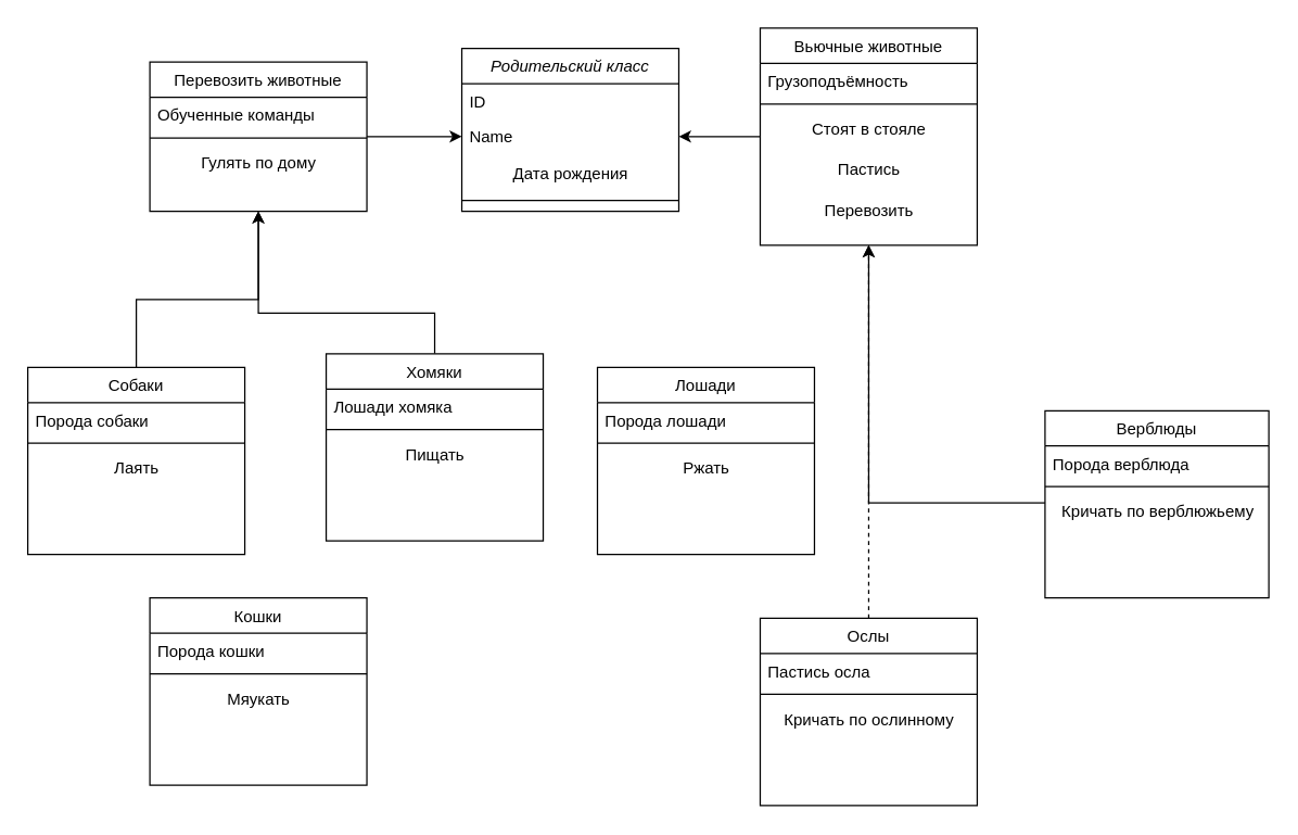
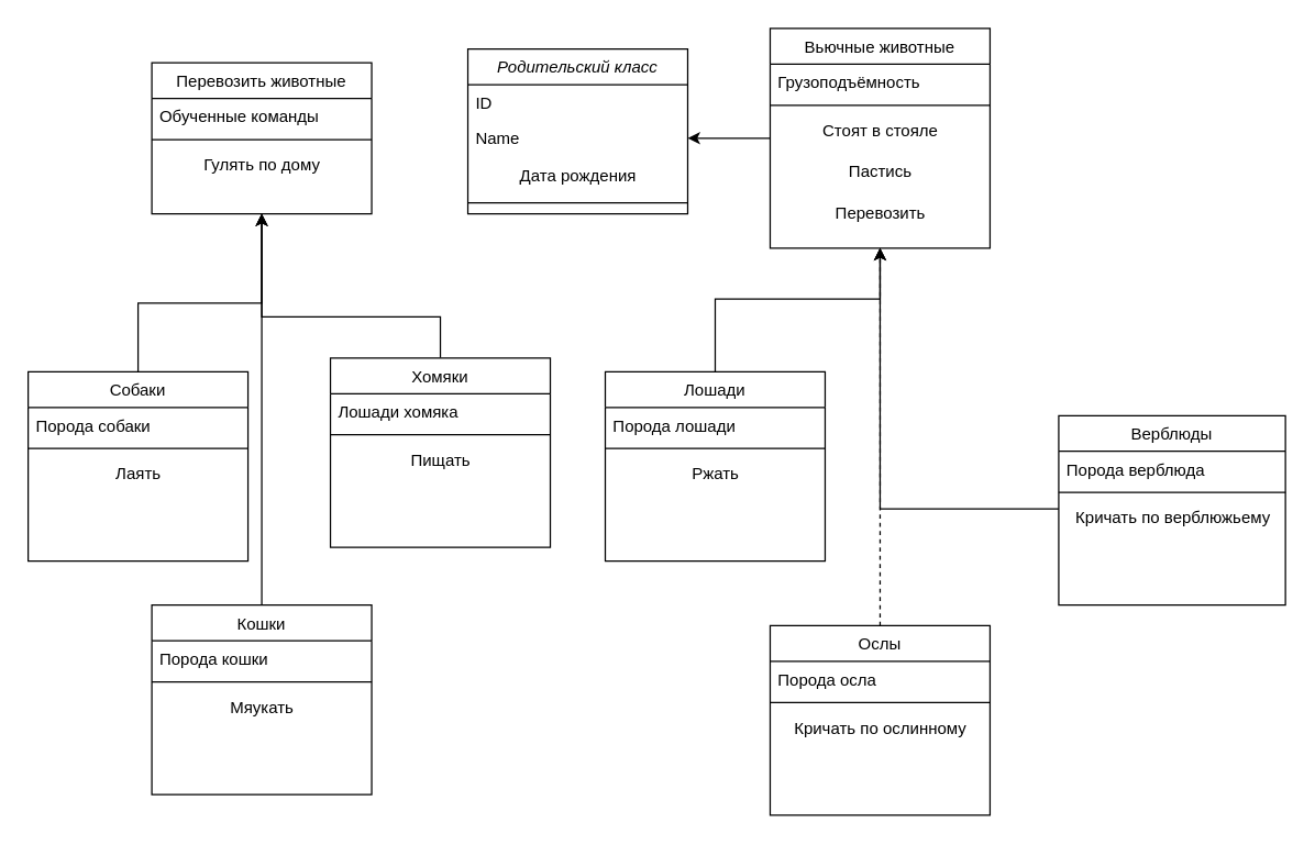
  <mxCell id="0" />
  <mxCell id="1" parent="0" />
  <mxCell id="2" value="Родительский класс" style="swimlane;fontStyle=2;align=center;verticalAlign=top;childLayout=stackLayout;horizontal=1;startSize=26;horizontalStack=0;resizeParent=1;resizeLast=0;collapsible=1;marginBottom=0;rounded=0;shadow=0;strokeWidth=1;" parent="1" vertex="1"><mxGeometry x="340" y="35" width="160" height="120" as="geometry"><mxRectangle x="230" y="140" width="160" height="26" as="alternateBounds" /></mxGeometry></mxCell>
  <mxCell id="3" value="ID" style="text;align=left;verticalAlign=top;spacingLeft=4;spacingRight=4;overflow=hidden;rotatable=0;points=[[0,0.5],[1,0.5]];portConstraint=eastwest;" parent="2" vertex="1"><mxGeometry y="26" width="160" height="26" as="geometry" /></mxCell>
  <mxCell id="4" value="Name" style="text;align=left;verticalAlign=top;spacingLeft=4;spacingRight=4;overflow=hidden;rotatable=0;points=[[0,0.5],[1,0.5]];portConstraint=eastwest;rounded=0;shadow=0;html=0;" parent="2" vertex="1"><mxGeometry y="52" width="160" height="26" as="geometry" /></mxCell>
  <mxCell id="5" value="Дата рождения" style="text;html=1;align=center;verticalAlign=middle;resizable=0;points=[];autosize=1;strokeColor=none;fillColor=none;" parent="2" vertex="1"><mxGeometry y="78" width="160" height="30" as="geometry" /></mxCell>
  <mxCell id="6" value="" style="line;html=1;strokeWidth=1;align=left;verticalAlign=middle;spacingTop=-1;spacingLeft=3;spacingRight=3;rotatable=0;labelPosition=right;points=[];portConstraint=eastwest;" parent="2" vertex="1"><mxGeometry y="108" width="160" height="8" as="geometry" /></mxCell>
- <mxCell id="7" style="edgeStyle=orthogonalEdgeStyle;rounded=0;orthogonalLoop=1;jettySize=auto;html=1;entryX=0;entryY=0.5;entryDx=0;entryDy=0;" parent="1" source="8" target="4" edge="1"><mxGeometry relative="1" as="geometry" /></mxCell>
  <mxCell id="8" value="Перевозить животные" style="swimlane;fontStyle=0;align=center;verticalAlign=top;childLayout=stackLayout;horizontal=1;startSize=26;horizontalStack=0;resizeParent=1;resizeLast=0;collapsible=1;marginBottom=0;rounded=0;shadow=0;strokeWidth=1;" parent="1" vertex="1"><mxGeometry x="110" y="45" width="160" height="110" as="geometry"><mxRectangle x="130" y="280" width="160" height="26" as="alternateBounds" /></mxGeometry></mxCell>
  <mxCell id="9" value="Обученные команды" style="text;align=left;verticalAlign=top;spacingLeft=4;spacingRight=4;overflow=hidden;rotatable=0;points=[[0,0.5],[1,0.5]];portConstraint=eastwest;" parent="8" vertex="1"><mxGeometry y="26" width="160" height="26" as="geometry" /></mxCell>
  <mxCell id="10" value="" style="line;html=1;strokeWidth=1;align=left;verticalAlign=middle;spacingTop=-1;spacingLeft=3;spacingRight=3;rotatable=0;labelPosition=right;points=[];portConstraint=eastwest;" parent="8" vertex="1"><mxGeometry y="52" width="160" height="8" as="geometry" /></mxCell>
  <mxCell id="11" value="Гулять по дому" style="text;html=1;align=center;verticalAlign=middle;resizable=0;points=[];autosize=1;strokeColor=none;fillColor=none;" parent="8" vertex="1"><mxGeometry y="60" width="160" height="30" as="geometry" /></mxCell>
  <mxCell id="12" style="edgeStyle=orthogonalEdgeStyle;rounded=0;orthogonalLoop=1;jettySize=auto;html=1;entryX=0.5;entryY=1;entryDx=0;entryDy=0;" parent="1" source="13" target="8" edge="1"><mxGeometry relative="1" as="geometry"><Array as="points"><mxPoint x="100" y="220" /><mxPoint x="190" y="220" /><mxPoint x="190" y="170" /></Array></mxGeometry></mxCell>
  <mxCell id="13" value="Собаки" style="swimlane;fontStyle=0;align=center;verticalAlign=top;childLayout=stackLayout;horizontal=1;startSize=26;horizontalStack=0;resizeParent=1;resizeLast=0;collapsible=1;marginBottom=0;rounded=0;shadow=0;strokeWidth=1;" parent="1" vertex="1"><mxGeometry x="20" y="270" width="160" height="138" as="geometry"><mxRectangle x="130" y="380" width="160" height="26" as="alternateBounds" /></mxGeometry></mxCell>
  <mxCell id="14" value="Порода собаки" style="text;align=left;verticalAlign=top;spacingLeft=4;spacingRight=4;overflow=hidden;rotatable=0;points=[[0,0.5],[1,0.5]];portConstraint=eastwest;" parent="13" vertex="1"><mxGeometry y="26" width="160" height="26" as="geometry" /></mxCell>
  <mxCell id="15" value="" style="line;html=1;strokeWidth=1;align=left;verticalAlign=middle;spacingTop=-1;spacingLeft=3;spacingRight=3;rotatable=0;labelPosition=right;points=[];portConstraint=eastwest;" parent="13" vertex="1"><mxGeometry y="52" width="160" height="8" as="geometry" /></mxCell>
  <mxCell id="16" value="Лаять" style="text;html=1;align=center;verticalAlign=middle;resizable=0;points=[];autosize=1;strokeColor=none;fillColor=none;" parent="13" vertex="1"><mxGeometry y="60" width="160" height="30" as="geometry" /></mxCell>
+ <mxCell id="17" style="edgeStyle=orthogonalEdgeStyle;rounded=0;orthogonalLoop=1;jettySize=auto;html=1;entryX=0.5;entryY=1;entryDx=0;entryDy=0;" parent="1" source="18" target="8" edge="1"><mxGeometry relative="1" as="geometry"><mxPoint x="200" y="220" as="targetPoint" /><Array as="points"><mxPoint x="190" y="170" /></Array></mxGeometry></mxCell>
  <mxCell id="18" value="Кошки" style="swimlane;fontStyle=0;align=center;verticalAlign=top;childLayout=stackLayout;horizontal=1;startSize=26;horizontalStack=0;resizeParent=1;resizeLast=0;collapsible=1;marginBottom=0;rounded=0;shadow=0;strokeWidth=1;" parent="1" vertex="1"><mxGeometry x="110" y="440" width="160" height="138" as="geometry"><mxRectangle x="130" y="380" width="160" height="26" as="alternateBounds" /></mxGeometry></mxCell>
  <mxCell id="19" value="Порода кошки" style="text;align=left;verticalAlign=top;spacingLeft=4;spacingRight=4;overflow=hidden;rotatable=0;points=[[0,0.5],[1,0.5]];portConstraint=eastwest;rounded=0;shadow=0;html=0;" parent="18" vertex="1"><mxGeometry y="26" width="160" height="26" as="geometry" /></mxCell>
  <mxCell id="20" value="" style="line;html=1;strokeWidth=1;align=left;verticalAlign=middle;spacingTop=-1;spacingLeft=3;spacingRight=3;rotatable=0;labelPosition=right;points=[];portConstraint=eastwest;" parent="18" vertex="1"><mxGeometry y="52" width="160" height="8" as="geometry" /></mxCell>
  <mxCell id="21" value="Мяукать" style="text;html=1;align=center;verticalAlign=middle;resizable=0;points=[];autosize=1;strokeColor=none;fillColor=none;" parent="18" vertex="1"><mxGeometry y="60" width="160" height="30" as="geometry" /></mxCell>
  <mxCell id="22" style="edgeStyle=orthogonalEdgeStyle;rounded=0;orthogonalLoop=1;jettySize=auto;html=1;entryX=0.5;entryY=1;entryDx=0;entryDy=0;" parent="1" source="23" target="8" edge="1"><mxGeometry relative="1" as="geometry"><mxPoint x="200" y="220" as="targetPoint" /><Array as="points"><mxPoint x="320" y="230" /><mxPoint x="190" y="230" /></Array></mxGeometry></mxCell>
  <mxCell id="23" value="Хомяки" style="swimlane;fontStyle=0;align=center;verticalAlign=top;childLayout=stackLayout;horizontal=1;startSize=26;horizontalStack=0;resizeParent=1;resizeLast=0;collapsible=1;marginBottom=0;rounded=0;shadow=0;strokeWidth=1;" parent="1" vertex="1"><mxGeometry x="240" y="260" width="160" height="138" as="geometry"><mxRectangle x="130" y="380" width="160" height="26" as="alternateBounds" /></mxGeometry></mxCell>
  <mxCell id="24" value="Лошади хомяка" style="text;align=left;verticalAlign=top;spacingLeft=4;spacingRight=4;overflow=hidden;rotatable=0;points=[[0,0.5],[1,0.5]];portConstraint=eastwest;rounded=0;shadow=0;html=0;" parent="23" vertex="1"><mxGeometry y="26" width="160" height="26" as="geometry" /></mxCell>
  <mxCell id="25" value="" style="line;html=1;strokeWidth=1;align=left;verticalAlign=middle;spacingTop=-1;spacingLeft=3;spacingRight=3;rotatable=0;labelPosition=right;points=[];portConstraint=eastwest;" parent="23" vertex="1"><mxGeometry y="52" width="160" height="8" as="geometry" /></mxCell>
  <mxCell id="26" value="Пищать" style="text;html=1;align=center;verticalAlign=middle;resizable=0;points=[];autosize=1;strokeColor=none;fillColor=none;" parent="23" vertex="1"><mxGeometry y="60" width="160" height="30" as="geometry" /></mxCell>
  <mxCell id="27" style="edgeStyle=orthogonalEdgeStyle;rounded=0;orthogonalLoop=1;jettySize=auto;html=1;entryX=1;entryY=0.5;entryDx=0;entryDy=0;" parent="1" source="28" target="4" edge="1"><mxGeometry relative="1" as="geometry" /></mxCell>
  <mxCell id="28" value="Вьючные животные" style="swimlane;fontStyle=0;align=center;verticalAlign=top;childLayout=stackLayout;horizontal=1;startSize=26;horizontalStack=0;resizeParent=1;resizeLast=0;collapsible=1;marginBottom=0;rounded=0;shadow=0;strokeWidth=1;" parent="1" vertex="1"><mxGeometry x="560" y="20" width="160" height="160" as="geometry"><mxRectangle x="130" y="380" width="160" height="26" as="alternateBounds" /></mxGeometry></mxCell>
  <mxCell id="29" value="Грузоподъёмность&#10;" style="text;align=left;verticalAlign=top;spacingLeft=4;spacingRight=4;overflow=hidden;rotatable=0;points=[[0,0.5],[1,0.5]];portConstraint=eastwest;" parent="28" vertex="1"><mxGeometry y="26" width="160" height="26" as="geometry" /></mxCell>
  <mxCell id="30" value="" style="line;html=1;strokeWidth=1;align=left;verticalAlign=middle;spacingTop=-1;spacingLeft=3;spacingRight=3;rotatable=0;labelPosition=right;points=[];portConstraint=eastwest;" parent="28" vertex="1"><mxGeometry y="52" width="160" height="8" as="geometry" /></mxCell>
  <mxCell id="31" value="Стоят в стояле" style="text;html=1;align=center;verticalAlign=middle;resizable=0;points=[];autosize=1;strokeColor=none;fillColor=none;" parent="28" vertex="1"><mxGeometry y="60" width="160" height="30" as="geometry" /></mxCell>
  <mxCell id="32" value="Пастись" style="text;html=1;align=center;verticalAlign=middle;resizable=0;points=[];autosize=1;strokeColor=none;fillColor=none;" parent="28" vertex="1"><mxGeometry y="90" width="160" height="30" as="geometry" /></mxCell>
  <mxCell id="33" value="Перевозить" style="text;html=1;align=center;verticalAlign=middle;resizable=0;points=[];autosize=1;strokeColor=none;fillColor=none;" parent="28" vertex="1"><mxGeometry y="120" width="160" height="30" as="geometry" /></mxCell>
+ <mxCell id="34" style="edgeStyle=orthogonalEdgeStyle;rounded=0;orthogonalLoop=1;jettySize=auto;html=1;entryX=0.5;entryY=1;entryDx=0;entryDy=0;" parent="1" source="35" target="28" edge="1"><mxGeometry relative="1" as="geometry"><mxPoint x="520" y="265" as="sourcePoint" /><mxPoint x="660" y="152" as="targetPoint" /><Array as="points"><mxPoint x="520" y="217" /><mxPoint x="640" y="217" /></Array></mxGeometry></mxCell>
  <mxCell id="35" value="Лошади" style="swimlane;fontStyle=0;align=center;verticalAlign=top;childLayout=stackLayout;horizontal=1;startSize=26;horizontalStack=0;resizeParent=1;resizeLast=0;collapsible=1;marginBottom=0;rounded=0;shadow=0;strokeWidth=1;" parent="1" vertex="1"><mxGeometry x="440" y="270" width="160" height="138" as="geometry"><mxRectangle x="130" y="380" width="160" height="26" as="alternateBounds" /></mxGeometry></mxCell>
  <mxCell id="36" value="Порода лошади" style="text;align=left;verticalAlign=top;spacingLeft=4;spacingRight=4;overflow=hidden;rotatable=0;points=[[0,0.5],[1,0.5]];portConstraint=eastwest;" parent="35" vertex="1"><mxGeometry y="26" width="160" height="26" as="geometry" /></mxCell>
  <mxCell id="37" value="" style="line;html=1;strokeWidth=1;align=left;verticalAlign=middle;spacingTop=-1;spacingLeft=3;spacingRight=3;rotatable=0;labelPosition=right;points=[];portConstraint=eastwest;" parent="35" vertex="1"><mxGeometry y="52" width="160" height="8" as="geometry" /></mxCell>
  <mxCell id="38" value="Ржать" style="text;html=1;align=center;verticalAlign=middle;resizable=0;points=[];autosize=1;strokeColor=none;fillColor=none;" parent="35" vertex="1"><mxGeometry y="60" width="160" height="30" as="geometry" /></mxCell>
  <mxCell id="39" style="edgeStyle=orthogonalEdgeStyle;rounded=0;orthogonalLoop=1;jettySize=auto;html=1;entryX=0.5;entryY=1;entryDx=0;entryDy=0;dashed=1;" parent="1" source="40" target="28" edge="1"><mxGeometry relative="1" as="geometry"><mxPoint x="640" y="195" as="targetPoint" /></mxGeometry></mxCell>
  <mxCell id="40" value="Ослы" style="swimlane;fontStyle=0;align=center;verticalAlign=top;childLayout=stackLayout;horizontal=1;startSize=26;horizontalStack=0;resizeParent=1;resizeLast=0;collapsible=1;marginBottom=0;rounded=0;shadow=0;strokeWidth=1;" parent="1" vertex="1"><mxGeometry x="560" y="455" width="160" height="138" as="geometry"><mxRectangle x="130" y="380" width="160" height="26" as="alternateBounds" /></mxGeometry></mxCell>
- <mxCell id="41" value="Пастись осла" style="text;align=left;verticalAlign=top;spacingLeft=4;spacingRight=4;overflow=hidden;rotatable=0;points=[[0,0.5],[1,0.5]];portConstraint=eastwest;rounded=0;shadow=0;html=0;" parent="40" vertex="1"><mxGeometry y="26" width="160" height="26" as="geometry" /></mxCell>
+ <mxCell id="41" value="Порода осла" style="text;align=left;verticalAlign=top;spacingLeft=4;spacingRight=4;overflow=hidden;rotatable=0;points=[[0,0.5],[1,0.5]];portConstraint=eastwest;rounded=0;shadow=0;html=0;" parent="40" vertex="1"><mxGeometry y="26" width="160" height="26" as="geometry" /></mxCell>
  <mxCell id="42" value="" style="line;html=1;strokeWidth=1;align=left;verticalAlign=middle;spacingTop=-1;spacingLeft=3;spacingRight=3;rotatable=0;labelPosition=right;points=[];portConstraint=eastwest;" parent="40" vertex="1"><mxGeometry y="52" width="160" height="8" as="geometry" /></mxCell>
  <mxCell id="43" value="Кричать по ослинному" style="text;html=1;align=center;verticalAlign=middle;resizable=0;points=[];autosize=1;strokeColor=none;fillColor=none;" parent="40" vertex="1"><mxGeometry y="60" width="160" height="30" as="geometry" /></mxCell>
  <mxCell id="44" value="Верблюды" style="swimlane;fontStyle=0;align=center;verticalAlign=top;childLayout=stackLayout;horizontal=1;startSize=26;horizontalStack=0;resizeParent=1;resizeLast=0;collapsible=1;marginBottom=0;rounded=0;shadow=0;strokeWidth=1;" parent="1" vertex="1"><mxGeometry x="770" y="302" width="165" height="138" as="geometry"><mxRectangle x="130" y="380" width="160" height="26" as="alternateBounds" /></mxGeometry></mxCell>
  <mxCell id="45" value="Порода верблюда" style="text;align=left;verticalAlign=top;spacingLeft=4;spacingRight=4;overflow=hidden;rotatable=0;points=[[0,0.5],[1,0.5]];portConstraint=eastwest;" parent="44" vertex="1"><mxGeometry y="26" width="165" height="26" as="geometry" /></mxCell>
  <mxCell id="46" value="" style="line;html=1;strokeWidth=1;align=left;verticalAlign=middle;spacingTop=-1;spacingLeft=3;spacingRight=3;rotatable=0;labelPosition=right;points=[];portConstraint=eastwest;" parent="44" vertex="1"><mxGeometry y="52" width="165" height="8" as="geometry" /></mxCell>
  <mxCell id="47" value="Кричать по верблюжьему" style="text;html=1;align=center;verticalAlign=middle;resizable=0;points=[];autosize=1;strokeColor=none;fillColor=none;" parent="44" vertex="1"><mxGeometry y="60" width="165" height="30" as="geometry" /></mxCell>
  <mxCell id="48" style="edgeStyle=orthogonalEdgeStyle;rounded=0;orthogonalLoop=1;jettySize=auto;html=1;entryX=0.5;entryY=1;entryDx=0;entryDy=0;" parent="1" source="44" target="28" edge="1"><mxGeometry relative="1" as="geometry"><mxPoint x="670" y="205" as="targetPoint" /><Array as="points"><mxPoint x="640" y="370" /></Array><mxPoint x="730" y="370" as="sourcePoint" /></mxGeometry></mxCell>
